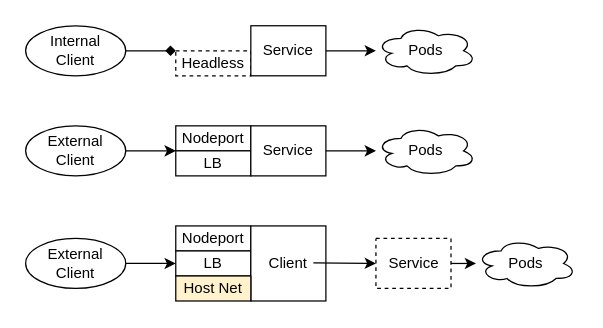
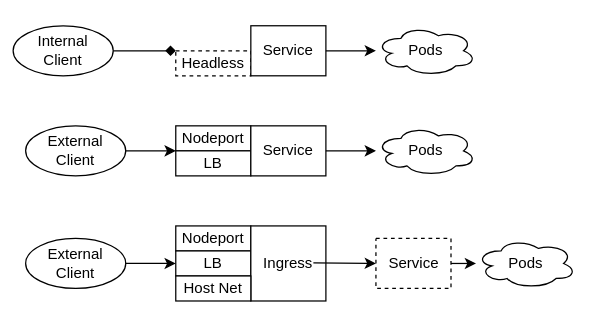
  <mxCell id="0" />
  <mxCell id="1" parent="0" />
  <mxCell id="2" value="External Client" style="ellipse;whiteSpace=wrap;html=1;" parent="1" vertex="1"><mxGeometry x="20" y="100" width="80" height="40" as="geometry" /></mxCell>
  <mxCell id="3" value="Nodeport" style="rounded=0;whiteSpace=wrap;html=1;" parent="1" vertex="1"><mxGeometry x="140" y="100" width="60" height="20" as="geometry" /></mxCell>
  <mxCell id="4" value="LB" style="rounded=0;whiteSpace=wrap;html=1;" parent="1" vertex="1"><mxGeometry x="140" y="120" width="60" height="20" as="geometry" /></mxCell>
  <mxCell id="5" value="Service" style="rounded=0;whiteSpace=wrap;html=1;" parent="1" vertex="1"><mxGeometry x="200" y="100" width="60" height="40" as="geometry" /></mxCell>
  <mxCell id="6" value="" style="endArrow=classic;html=1;rounded=0;exitX=1;exitY=0.5;exitDx=0;exitDy=0;entryX=0;entryY=0;entryDx=0;entryDy=0;" parent="1" source="2" target="4" edge="1"><mxGeometry width="50" height="50" relative="1" as="geometry"><mxPoint x="340" y="250" as="sourcePoint" /><mxPoint x="390" y="200" as="targetPoint" /></mxGeometry></mxCell>
  <mxCell id="7" value="Pods" style="ellipse;shape=cloud;whiteSpace=wrap;html=1;" parent="1" vertex="1"><mxGeometry x="300" y="100" width="80" height="40" as="geometry" /></mxCell>
  <mxCell id="8" value="" style="endArrow=classic;html=1;rounded=0;exitX=1;exitY=0.5;exitDx=0;exitDy=0;" parent="1" source="5" target="7" edge="1"><mxGeometry width="50" height="50" relative="1" as="geometry"><mxPoint x="340" y="250" as="sourcePoint" /><mxPoint x="390" y="200" as="targetPoint" /></mxGeometry></mxCell>
- <mxCell id="9" value="Internal&lt;br&gt;Client" style="ellipse;whiteSpace=wrap;html=1;" parent="1" vertex="1"><mxGeometry x="20" y="20" width="80" height="40" as="geometry" /></mxCell>
+ <mxCell id="9" value="Internal&lt;br&gt;Client" style="ellipse;whiteSpace=wrap;html=1;" parent="1" vertex="1"><mxGeometry x="10" y="20" width="80" height="40" as="geometry" /></mxCell>
  <mxCell id="10" value="Headless" style="rounded=0;whiteSpace=wrap;html=1;dashed=1;" parent="1" vertex="1"><mxGeometry x="140" y="40" width="60" height="20" as="geometry" /></mxCell>
  <mxCell id="11" value="Service" style="rounded=0;whiteSpace=wrap;html=1;" parent="1" vertex="1"><mxGeometry x="200" y="20" width="60" height="40" as="geometry" /></mxCell>
  <mxCell id="12" value="" style="endArrow=diamond;html=1;rounded=0;exitX=1;exitY=0.5;exitDx=0;exitDy=0;entryX=0;entryY=0;entryDx=0;entryDy=0;" parent="1" source="9" target="10" edge="1"><mxGeometry width="50" height="50" relative="1" as="geometry"><mxPoint x="340" y="170" as="sourcePoint" /><mxPoint x="390" y="120" as="targetPoint" /></mxGeometry></mxCell>
  <mxCell id="13" value="Pods" style="ellipse;shape=cloud;whiteSpace=wrap;html=1;" parent="1" vertex="1"><mxGeometry x="300" y="20" width="80" height="40" as="geometry" /></mxCell>
  <mxCell id="14" value="" style="endArrow=classic;html=1;rounded=0;exitX=1;exitY=0.5;exitDx=0;exitDy=0;" parent="1" source="11" target="13" edge="1"><mxGeometry width="50" height="50" relative="1" as="geometry"><mxPoint x="340" y="170" as="sourcePoint" /><mxPoint x="390" y="120" as="targetPoint" /></mxGeometry></mxCell>
  <mxCell id="15" value="External Client" style="ellipse;whiteSpace=wrap;html=1;" parent="1" vertex="1"><mxGeometry x="20" y="190" width="80" height="40" as="geometry" /></mxCell>
  <mxCell id="16" value="Nodeport" style="rounded=0;whiteSpace=wrap;html=1;" parent="1" vertex="1"><mxGeometry x="140" y="180" width="60" height="20" as="geometry" /></mxCell>
  <mxCell id="17" value="LB" style="rounded=0;whiteSpace=wrap;html=1;" parent="1" vertex="1"><mxGeometry x="140" y="200" width="60" height="20" as="geometry" /></mxCell>
- <mxCell id="18" value="Client" style="rounded=0;whiteSpace=wrap;html=1;" parent="1" vertex="1"><mxGeometry x="200" y="180" width="60" height="60" as="geometry" /></mxCell>
+ <mxCell id="18" value="Ingress" style="rounded=0;whiteSpace=wrap;html=1;" parent="1" vertex="1"><mxGeometry x="200" y="180" width="60" height="60" as="geometry" /></mxCell>
  <mxCell id="19" value="" style="endArrow=classic;html=1;rounded=0;exitX=1;exitY=0.5;exitDx=0;exitDy=0;entryX=0;entryY=0;entryDx=0;entryDy=0;" parent="1" source="15" edge="1"><mxGeometry width="50" height="50" relative="1" as="geometry"><mxPoint x="340" y="340" as="sourcePoint" /><mxPoint x="140" y="210" as="targetPoint" /></mxGeometry></mxCell>
- <mxCell id="20" value="Host Net" style="rounded=0;whiteSpace=wrap;html=1;fillColor=#fff2cc;" parent="1" vertex="1"><mxGeometry x="140" y="220" width="60" height="20" as="geometry" /></mxCell>
+ <mxCell id="20" value="Host Net" style="rounded=0;whiteSpace=wrap;html=1;" parent="1" vertex="1"><mxGeometry x="140" y="220" width="60" height="20" as="geometry" /></mxCell>
  <mxCell id="21" value="Pods" style="ellipse;shape=cloud;whiteSpace=wrap;html=1;" parent="1" vertex="1"><mxGeometry x="380" y="190" width="80" height="40" as="geometry" /></mxCell>
  <mxCell id="22" value="" style="endArrow=classic;html=1;rounded=0;exitX=1;exitY=0.5;exitDx=0;exitDy=0;" parent="1" target="21" edge="1"><mxGeometry width="50" height="50" relative="1" as="geometry"><mxPoint x="360" y="210" as="sourcePoint" /><mxPoint x="490" y="290" as="targetPoint" /></mxGeometry></mxCell>
  <mxCell id="23" value="" style="endArrow=classic;html=1;rounded=0;exitX=1;exitY=0.5;exitDx=0;exitDy=0;entryX=0;entryY=0.5;entryDx=0;entryDy=0;" parent="1" edge="1"><mxGeometry width="50" height="50" relative="1" as="geometry"><mxPoint x="250" y="209.5" as="sourcePoint" /><mxPoint x="300" y="210" as="targetPoint" /></mxGeometry></mxCell>
  <mxCell id="24" value="" style="endArrow=none;dashed=1;html=1;rounded=0;" edge="1" parent="1"><mxGeometry width="50" height="50" relative="1" as="geometry"><mxPoint x="300" y="190" as="sourcePoint" /><mxPoint x="300" y="190" as="targetPoint" /><Array as="points"><mxPoint x="360" y="190" /><mxPoint x="360" y="230" /><mxPoint x="300" y="230" /></Array></mxGeometry></mxCell>
  <mxCell id="25" value="Service" style="text;html=1;align=center;verticalAlign=middle;resizable=0;points=[];autosize=1;strokeColor=none;fillColor=none;" vertex="1" parent="1"><mxGeometry x="300" y="200" width="60" height="20" as="geometry" /></mxCell>
